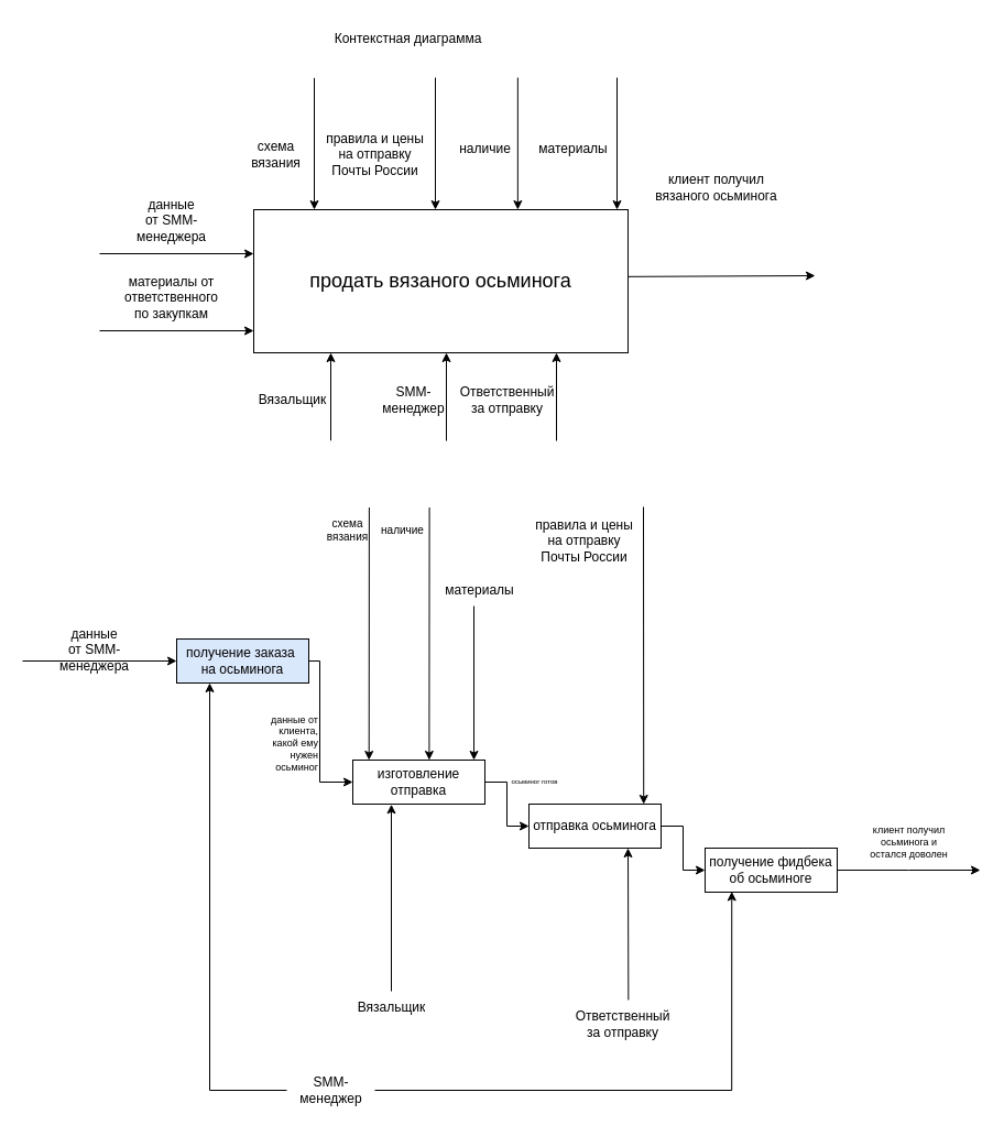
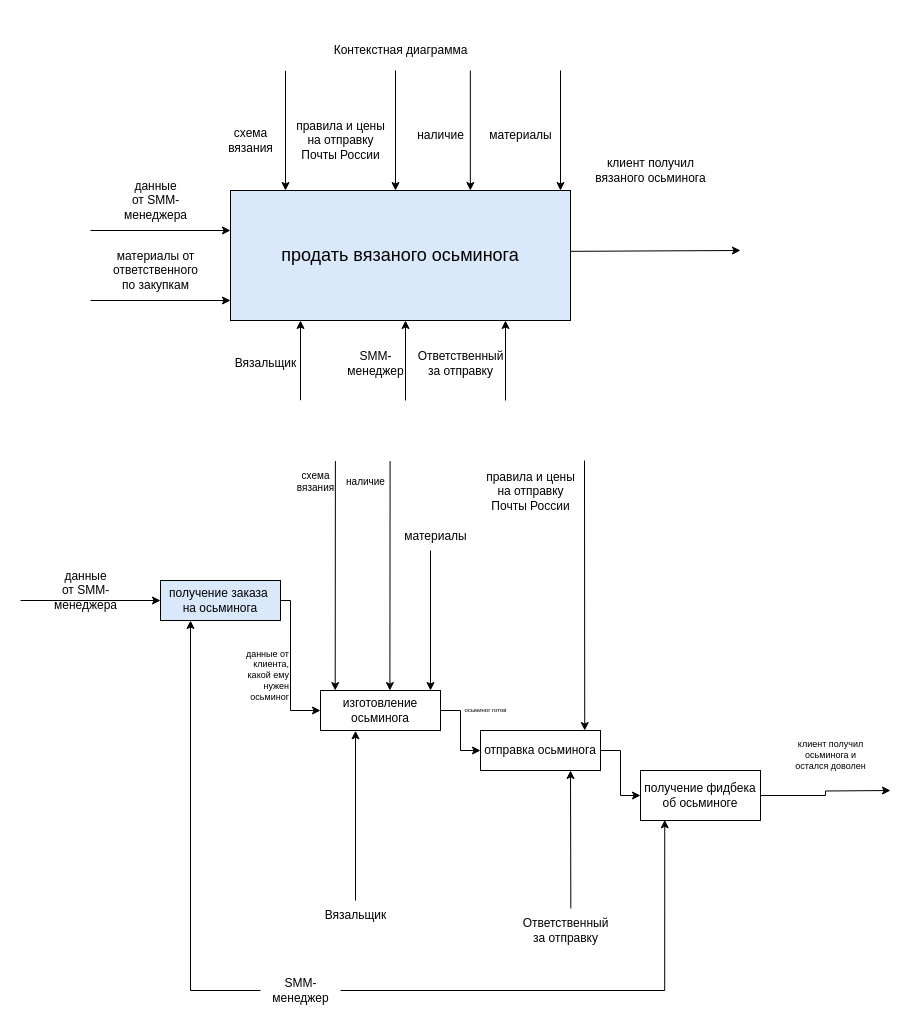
  <mxCell id="0" />
  <mxCell id="1" parent="0" />
- <mxCell id="2" value="&lt;font style=&quot;font-size: 18px;&quot;&gt;продать вязаного осьминога&lt;/font&gt;" style="rounded=0;whiteSpace=wrap;html=1;" vertex="1" parent="1"><mxGeometry x="230" y="190" width="340" height="130" as="geometry" /></mxCell>
+ <mxCell id="2" value="&lt;font style=&quot;font-size: 18px;&quot;&gt;продать вязаного осьминога&lt;/font&gt;" style="rounded=0;whiteSpace=wrap;html=1;fillColor=#dae8fc;" vertex="1" parent="1"><mxGeometry x="230" y="190" width="340" height="130" as="geometry" /></mxCell>
  <mxCell id="3" value="" style="endArrow=classic;html=1;rounded=0;entryX=0.24;entryY=-0.004;entryDx=0;entryDy=0;entryPerimeter=0;" edge="1" parent="1"><mxGeometry width="50" height="50" relative="1" as="geometry"><mxPoint x="285" y="70.36" as="sourcePoint" /><mxPoint x="285" y="190" as="targetPoint" /></mxGeometry></mxCell>
  <mxCell id="4" value="схема &lt;br&gt;вязания" style="text;html=1;align=center;verticalAlign=middle;resizable=0;points=[];autosize=1;strokeColor=none;fillColor=none;rotation=0;" vertex="1" parent="1"><mxGeometry x="215" y="120" width="70" height="40" as="geometry" /></mxCell>
  <mxCell id="5" value="данные &lt;br&gt;от SMM-&lt;br&gt;менеджера" style="text;html=1;align=center;verticalAlign=middle;resizable=0;points=[];autosize=1;strokeColor=none;fillColor=none;rotation=0;" vertex="1" parent="1"><mxGeometry x="110" y="170" width="90" height="60" as="geometry" /></mxCell>
  <mxCell id="6" value="" style="endArrow=classic;html=1;rounded=0;entryX=0.24;entryY=-0.004;entryDx=0;entryDy=0;entryPerimeter=0;" edge="1" parent="1"><mxGeometry width="50" height="50" relative="1" as="geometry"><mxPoint x="395" y="70" as="sourcePoint" /><mxPoint x="395" y="190" as="targetPoint" /></mxGeometry></mxCell>
  <mxCell id="7" value="" style="endArrow=classic;html=1;rounded=0;exitX=1.001;exitY=0.468;exitDx=0;exitDy=0;exitPerimeter=0;" edge="1" parent="1" source="2"><mxGeometry width="50" height="50" relative="1" as="geometry"><mxPoint x="770" y="223" as="sourcePoint" /><mxPoint x="740" y="250" as="targetPoint" /></mxGeometry></mxCell>
  <mxCell id="8" value="материалы от &lt;br&gt;ответственного &lt;br&gt;по закупкам" style="text;html=1;align=center;verticalAlign=middle;resizable=0;points=[];autosize=1;strokeColor=none;fillColor=none;" vertex="1" parent="1"><mxGeometry x="100" y="240" width="110" height="60" as="geometry" /></mxCell>
  <mxCell id="9" value="" style="endArrow=classic;html=1;rounded=0;" edge="1" parent="1"><mxGeometry width="50" height="50" relative="1" as="geometry"><mxPoint x="90" y="230" as="sourcePoint" /><mxPoint x="230" y="230" as="targetPoint" /></mxGeometry></mxCell>
  <mxCell id="10" value="" style="endArrow=classic;html=1;rounded=0;" edge="1" parent="1"><mxGeometry width="50" height="50" relative="1" as="geometry"><mxPoint x="90" y="300" as="sourcePoint" /><mxPoint x="230" y="300" as="targetPoint" /></mxGeometry></mxCell>
  <mxCell id="11" value="" style="endArrow=classic;html=1;rounded=0;entryX=0.24;entryY=1.002;entryDx=0;entryDy=0;entryPerimeter=0;" edge="1" parent="1"><mxGeometry width="50" height="50" relative="1" as="geometry"><mxPoint x="300" y="399.74" as="sourcePoint" /><mxPoint x="300" y="320" as="targetPoint" /></mxGeometry></mxCell>
  <mxCell id="12" value="" style="endArrow=classic;html=1;rounded=0;entryX=0.24;entryY=1.002;entryDx=0;entryDy=0;entryPerimeter=0;" edge="1" parent="1"><mxGeometry width="50" height="50" relative="1" as="geometry"><mxPoint x="405" y="400" as="sourcePoint" /><mxPoint x="405" y="320" as="targetPoint" /></mxGeometry></mxCell>
  <mxCell id="13" value="Вязальщик" style="text;html=1;align=center;verticalAlign=middle;resizable=0;points=[];autosize=1;strokeColor=none;fillColor=none;" vertex="1" parent="1"><mxGeometry x="220" y="348" width="90" height="30" as="geometry" /></mxCell>
  <mxCell id="14" value="правила и цены &lt;br&gt;на отправку &lt;br&gt;Почты России" style="text;html=1;align=center;verticalAlign=middle;resizable=0;points=[];autosize=1;strokeColor=none;fillColor=none;" vertex="1" parent="1"><mxGeometry x="285" y="110" width="110" height="60" as="geometry" /></mxCell>
  <mxCell id="15" value="SMM-&lt;br&gt;менеджер" style="text;html=1;align=center;verticalAlign=middle;resizable=0;points=[];autosize=1;strokeColor=none;fillColor=none;" vertex="1" parent="1"><mxGeometry x="335" y="343" width="80" height="40" as="geometry" /></mxCell>
  <mxCell id="16" value="" style="endArrow=classic;html=1;rounded=0;entryX=0.24;entryY=1.002;entryDx=0;entryDy=0;entryPerimeter=0;" edge="1" parent="1"><mxGeometry width="50" height="50" relative="1" as="geometry"><mxPoint x="505" y="400" as="sourcePoint" /><mxPoint x="505" y="320" as="targetPoint" /></mxGeometry></mxCell>
  <mxCell id="17" value="Ответственный&lt;br&gt;за отправку" style="text;html=1;align=center;verticalAlign=middle;resizable=0;points=[];autosize=1;strokeColor=none;fillColor=none;" vertex="1" parent="1"><mxGeometry x="405" y="343" width="110" height="40" as="geometry" /></mxCell>
  <mxCell id="18" value="клиент получил&lt;br&gt;вязаного осьминога" style="text;html=1;align=center;verticalAlign=middle;resizable=0;points=[];autosize=1;strokeColor=none;fillColor=none;" vertex="1" parent="1"><mxGeometry x="585" y="150" width="130" height="40" as="geometry" /></mxCell>
- <mxCell id="19" value="Контекстная диаграмма" style="text;html=1;align=center;verticalAlign=middle;resizable=0;points=[];autosize=1;strokeColor=none;fillColor=none;" vertex="1" parent="1"><mxGeometry x="290" width="160" height="30" as="geometry" y="20" /></mxCell>
+ <mxCell id="19" value="Контекстная диаграмма" style="text;html=1;align=center;verticalAlign=middle;resizable=0;points=[];autosize=1;strokeColor=none;fillColor=none;" vertex="1" parent="1"><mxGeometry x="320" y="35" width="160" height="30" as="geometry" /></mxCell>
  <mxCell id="20" value="получение заказа&amp;nbsp;&lt;br&gt;на осьминога" style="rounded=0;whiteSpace=wrap;html=1;fillColor=#dae8fc;" vertex="1" parent="1"><mxGeometry x="160" y="580" width="120" height="40" as="geometry" /></mxCell>
  <mxCell id="21" style="edgeStyle=orthogonalEdgeStyle;rounded=0;orthogonalLoop=1;jettySize=auto;html=1;entryX=0;entryY=0.5;entryDx=0;entryDy=0;" edge="1" parent="1" source="22" target="24"><mxGeometry relative="1" as="geometry" /></mxCell>
- <mxCell id="22" value="изготовление отправка" style="rounded=0;whiteSpace=wrap;html=1;" vertex="1" parent="1"><mxGeometry x="320" y="690" width="120" height="40" as="geometry" /></mxCell>
+ <mxCell id="22" value="изготовление осьминога" style="rounded=0;whiteSpace=wrap;html=1;" vertex="1" parent="1"><mxGeometry x="320" y="690" width="120" height="40" as="geometry" /></mxCell>
  <mxCell id="23" style="edgeStyle=orthogonalEdgeStyle;rounded=0;orthogonalLoop=1;jettySize=auto;html=1;entryX=0;entryY=0.5;entryDx=0;entryDy=0;" edge="1" parent="1" source="24" target="26"><mxGeometry relative="1" as="geometry" /></mxCell>
  <mxCell id="24" value="отправка осьминога" style="rounded=0;whiteSpace=wrap;html=1;" vertex="1" parent="1"><mxGeometry x="480" y="730" width="120" height="40" as="geometry" /></mxCell>
  <mxCell id="25" style="edgeStyle=orthogonalEdgeStyle;rounded=0;orthogonalLoop=1;jettySize=auto;html=1;" edge="1" parent="1" source="26"><mxGeometry relative="1" as="geometry"><mxPoint x="890" y="790" as="targetPoint" /></mxGeometry></mxCell>
- <mxCell id="26" value="получение фидбека&lt;br&gt;об осьминоге" style="rounded=0;whiteSpace=wrap;html=1;" vertex="1" parent="1"><mxGeometry x="640" y="770" width="120" height="40" as="geometry" /></mxCell>
+ <mxCell id="26" value="получение фидбека&lt;br&gt;об осьминоге" style="rounded=0;whiteSpace=wrap;html=1;" vertex="1" parent="1"><mxGeometry x="640" y="770" width="120" height="50" as="geometry" /></mxCell>
  <mxCell id="27" value="данные &lt;br&gt;от SMM-&lt;br&gt;менеджера" style="text;html=1;align=center;verticalAlign=middle;resizable=0;points=[];autosize=1;strokeColor=none;fillColor=none;rotation=0;" vertex="1" parent="1"><mxGeometry x="40" y="560" width="90" height="60" as="geometry" /></mxCell>
  <mxCell id="28" value="" style="endArrow=classic;html=1;rounded=0;" edge="1" parent="1"><mxGeometry width="50" height="50" relative="1" as="geometry"><mxPoint x="20" y="600" as="sourcePoint" /><mxPoint x="160" y="600" as="targetPoint" /></mxGeometry></mxCell>
  <mxCell id="29" value="" style="endArrow=classic;html=1;rounded=0;entryX=0;entryY=0.5;entryDx=0;entryDy=0;" edge="1" parent="1" target="22"><mxGeometry width="50" height="50" relative="1" as="geometry"><mxPoint x="280" y="600" as="sourcePoint" /><mxPoint x="380" y="510" as="targetPoint" /><Array as="points"><mxPoint x="290" y="600" /><mxPoint x="290" y="710" /><mxPoint x="320" y="710" /></Array></mxGeometry></mxCell>
  <mxCell id="30" value="&lt;div style=&quot;font-size: 9px;&quot;&gt;&lt;span style=&quot;background-color: initial; font-size: 9px;&quot;&gt;&lt;font style=&quot;font-size: 9px;&quot;&gt;данные от&lt;/font&gt;&lt;/span&gt;&lt;/div&gt;&lt;font style=&quot;font-size: 9px;&quot;&gt;&lt;div style=&quot;font-size: 9px;&quot;&gt;&lt;span style=&quot;background-color: initial; font-size: 9px;&quot;&gt;клиента,&lt;/span&gt;&lt;/div&gt;&lt;div style=&quot;font-size: 9px;&quot;&gt;&lt;span style=&quot;background-color: initial; font-size: 9px;&quot;&gt;какой ему&lt;/span&gt;&lt;/div&gt;&lt;div style=&quot;font-size: 9px;&quot;&gt;&lt;span style=&quot;background-color: initial; font-size: 9px;&quot;&gt;нужен&lt;/span&gt;&lt;/div&gt;&lt;div style=&quot;font-size: 9px;&quot;&gt;&lt;span style=&quot;background-color: initial; font-size: 9px;&quot;&gt;осьминог&lt;/span&gt;&lt;/div&gt;&lt;/font&gt;" style="text;html=1;align=right;verticalAlign=middle;resizable=0;points=[];autosize=1;strokeColor=none;fillColor=none;fontSize=9;" vertex="1" parent="1"><mxGeometry x="220" y="640" width="70" height="70" as="geometry" /></mxCell>
  <mxCell id="31" value="" style="endArrow=classic;html=1;rounded=0;entryX=0.665;entryY=-0.014;entryDx=0;entryDy=0;entryPerimeter=0;" edge="1" parent="1"><mxGeometry width="50" height="50" relative="1" as="geometry"><mxPoint x="334.9" y="460.56" as="sourcePoint" /><mxPoint x="334.7" y="690" as="targetPoint" /></mxGeometry></mxCell>
  <mxCell id="32" value="схема &lt;br style=&quot;font-size: 10px;&quot;&gt;вязания" style="text;html=1;align=center;verticalAlign=middle;resizable=0;points=[];autosize=1;strokeColor=none;fillColor=none;rotation=0;fontSize=10;" vertex="1" parent="1"><mxGeometry x="285" y="460.56" width="60" height="40" as="geometry" /></mxCell>
  <mxCell id="33" value="" style="endArrow=classic;html=1;rounded=0;entryX=0.24;entryY=-0.004;entryDx=0;entryDy=0;entryPerimeter=0;" edge="1" parent="1"><mxGeometry width="50" height="50" relative="1" as="geometry"><mxPoint x="469.85" y="70" as="sourcePoint" /><mxPoint x="469.85" y="190" as="targetPoint" /></mxGeometry></mxCell>
  <mxCell id="34" value="наличие" style="text;html=1;align=center;verticalAlign=middle;resizable=0;points=[];autosize=1;strokeColor=none;fillColor=none;" vertex="1" parent="1"><mxGeometry x="405" y="120" width="70" height="30" as="geometry" /></mxCell>
  <mxCell id="35" value="" style="endArrow=classic;html=1;rounded=0;entryX=0.665;entryY=-0.014;entryDx=0;entryDy=0;entryPerimeter=0;" edge="1" parent="1"><mxGeometry width="50" height="50" relative="1" as="geometry"><mxPoint x="389.59" y="460.56" as="sourcePoint" /><mxPoint x="389.39" y="690" as="targetPoint" /></mxGeometry></mxCell>
  <mxCell id="36" value="наличие" style="text;html=1;align=center;verticalAlign=middle;resizable=0;points=[];autosize=1;strokeColor=none;fillColor=none;rotation=0;fontSize=10;" vertex="1" parent="1"><mxGeometry x="335" y="465.56" width="60" height="30" as="geometry" /></mxCell>
  <mxCell id="37" value="" style="endArrow=classic;html=1;rounded=0;entryX=0.24;entryY=-0.004;entryDx=0;entryDy=0;entryPerimeter=0;" edge="1" parent="1"><mxGeometry width="50" height="50" relative="1" as="geometry"><mxPoint x="584" y="460" as="sourcePoint" /><mxPoint x="584.23" y="730" as="targetPoint" /></mxGeometry></mxCell>
  <mxCell id="38" value="правила и цены &lt;br&gt;на отправку &lt;br&gt;Почты России" style="text;html=1;align=center;verticalAlign=middle;resizable=0;points=[];autosize=1;strokeColor=none;fillColor=none;" vertex="1" parent="1"><mxGeometry x="475" y="460.56" width="110" height="60" as="geometry" /></mxCell>
  <mxCell id="39" value="" style="endArrow=classic;html=1;rounded=0;entryX=0.24;entryY=1.002;entryDx=0;entryDy=0;entryPerimeter=0;" edge="1" parent="1"><mxGeometry width="50" height="50" relative="1" as="geometry"><mxPoint x="355" y="900" as="sourcePoint" /><mxPoint x="355" y="730.26" as="targetPoint" /></mxGeometry></mxCell>
  <mxCell id="40" value="Вязальщик" style="text;html=1;align=center;verticalAlign=middle;resizable=0;points=[];autosize=1;strokeColor=none;fillColor=none;" vertex="1" parent="1"><mxGeometry x="310" y="900" width="90" height="30" as="geometry" /></mxCell>
  <mxCell id="41" value="" style="endArrow=classic;html=1;rounded=0;entryX=0.25;entryY=1;entryDx=0;entryDy=0;" edge="1" parent="1" source="43" target="20"><mxGeometry width="50" height="50" relative="1" as="geometry"><mxPoint x="275" y="970" as="sourcePoint" /><mxPoint x="275" y="890" as="targetPoint" /><Array as="points"><mxPoint x="190" y="990" /></Array></mxGeometry></mxCell>
  <mxCell id="42" style="edgeStyle=orthogonalEdgeStyle;rounded=0;orthogonalLoop=1;jettySize=auto;html=1;entryX=0.202;entryY=0.987;entryDx=0;entryDy=0;entryPerimeter=0;" edge="1" parent="1" source="43" target="26"><mxGeometry relative="1" as="geometry"><mxPoint x="340" y="920" as="targetPoint" /></mxGeometry></mxCell>
  <mxCell id="43" value="SMM-&lt;br&gt;менеджер" style="text;html=1;align=center;verticalAlign=middle;resizable=0;points=[];autosize=1;strokeColor=none;fillColor=none;" vertex="1" parent="1"><mxGeometry x="260" y="970" width="80" height="40" as="geometry" /></mxCell>
  <mxCell id="44" value="" style="endArrow=classic;html=1;rounded=0;entryX=0.24;entryY=1.002;entryDx=0;entryDy=0;entryPerimeter=0;exitX=0.594;exitY=-0.051;exitDx=0;exitDy=0;exitPerimeter=0;" edge="1" parent="1"><mxGeometry width="50" height="50" relative="1" as="geometry"><mxPoint x="570.34" y="907.96" as="sourcePoint" /><mxPoint x="570" y="770" as="targetPoint" /></mxGeometry></mxCell>
  <mxCell id="45" value="Ответственный&lt;br&gt;за отправку" style="text;html=1;align=center;verticalAlign=middle;resizable=0;points=[];autosize=1;strokeColor=none;fillColor=none;" vertex="1" parent="1"><mxGeometry x="510" y="910" width="110" height="40" as="geometry" /></mxCell>
- <mxCell id="46" value="клиент получил&lt;br style=&quot;font-size: 9px;&quot;&gt;осьминога и&lt;br style=&quot;font-size: 9px;&quot;&gt;остался доволен" style="text;html=1;align=center;verticalAlign=middle;resizable=0;points=[];autosize=1;strokeColor=none;fillColor=none;fontSize=9;" vertex="1" parent="1"><mxGeometry x="780" y="740" width="90" height="50" as="geometry" /></mxCell>
+ <mxCell id="46" value="клиент получил&lt;br style=&quot;font-size: 9px;&quot;&gt;осьминога и&lt;br style=&quot;font-size: 9px;&quot;&gt;остался доволен" style="text;html=1;align=center;verticalAlign=middle;resizable=0;points=[];autosize=1;strokeColor=none;fillColor=none;fontSize=9;" vertex="1" parent="1"><mxGeometry x="785" y="730" width="90" height="50" as="geometry" /></mxCell>
  <mxCell id="47" value="" style="endArrow=classic;html=1;rounded=0;entryX=0.24;entryY=-0.004;entryDx=0;entryDy=0;entryPerimeter=0;" edge="1" parent="1"><mxGeometry width="50" height="50" relative="1" as="geometry"><mxPoint x="560" y="70" as="sourcePoint" /><mxPoint x="560" y="190" as="targetPoint" /></mxGeometry></mxCell>
  <mxCell id="48" value="материалы" style="text;html=1;align=center;verticalAlign=middle;resizable=0;points=[];autosize=1;strokeColor=none;fillColor=none;" vertex="1" parent="1"><mxGeometry x="475" y="120" width="90" height="30" as="geometry" /></mxCell>
  <mxCell id="49" value="" style="endArrow=classic;html=1;rounded=0;entryX=0.24;entryY=-0.004;entryDx=0;entryDy=0;entryPerimeter=0;" edge="1" parent="1"><mxGeometry width="50" height="50" relative="1" as="geometry"><mxPoint x="430" y="550" as="sourcePoint" /><mxPoint x="430" y="690" as="targetPoint" /></mxGeometry></mxCell>
  <mxCell id="50" value="материалы" style="text;html=1;align=center;verticalAlign=middle;resizable=0;points=[];autosize=1;strokeColor=none;fillColor=none;" vertex="1" parent="1"><mxGeometry x="390" y="520.56" width="90" height="30" as="geometry" /></mxCell>
  <mxCell id="51" value="осьминог готов" style="text;html=1;align=center;verticalAlign=middle;resizable=0;points=[];autosize=1;strokeColor=none;fillColor=none;fontSize=6;" vertex="1" parent="1"><mxGeometry x="450" y="700" width="70" height="20" as="geometry" /></mxCell>
  <mxCell id="52" value="&amp;nbsp;&lt;br&gt;" style="text;html=1;align=center;verticalAlign=middle;resizable=0;points=[];autosize=1;strokeColor=none;fillColor=none;" vertex="1" parent="1"><mxGeometry x="415" y="408" width="30" height="30" as="geometry" /></mxCell>
